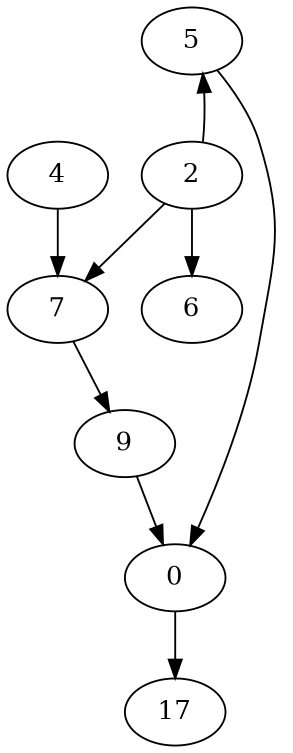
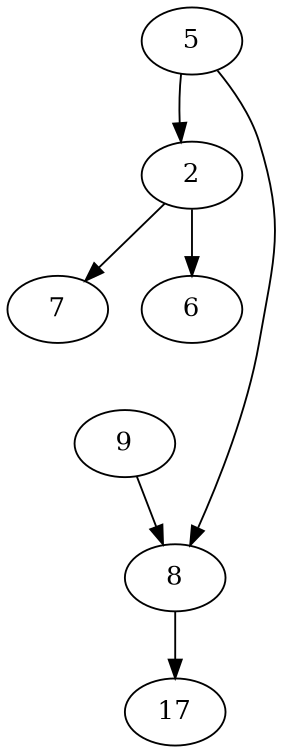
  digraph {
    node [alpha=0.19]
-   4
    7
    5 [alpha=0.12]
-   8 [alpha=0.01 label=0]
+   8 [alpha=0.01]
    6 [alpha=0.06]
    9 [alpha=0.04]
    n7 [alpha=0.16 label=17]
    2 [alpha=0.10]
-   4 -> 7
-   7 -> 9
    5 -> 8
    8 -> n7
    9 -> 8
    2 -> 7
-   2 -> 5
+   5 -> 2
    2 -> 6
  }
